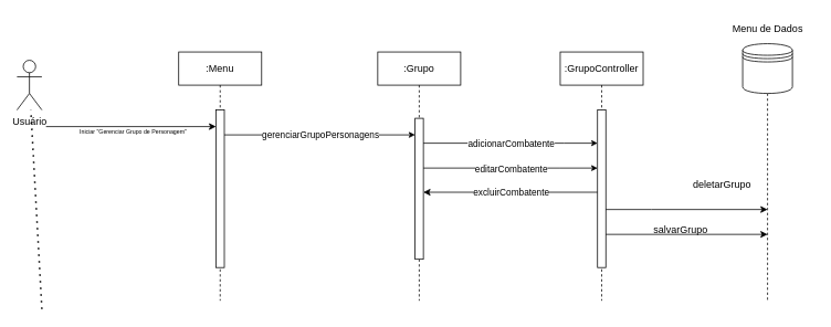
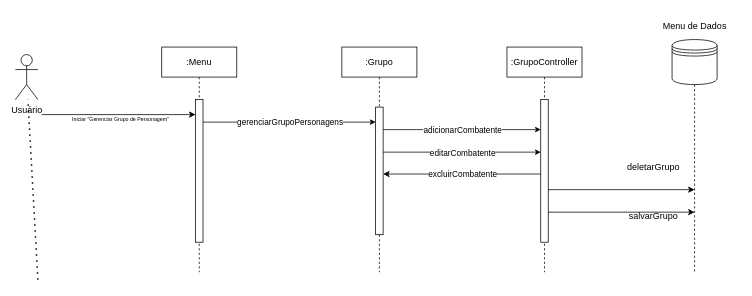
  <mxCell id="0" />
  <mxCell id="1" parent="0" />
  <mxCell id="2" value=":Menu" style="shape=umlLifeline;perimeter=lifelinePerimeter;whiteSpace=wrap;html=1;container=0;dropTarget=0;collapsible=0;recursiveResize=0;outlineConnect=0;portConstraint=eastwest;newEdgeStyle={&quot;edgeStyle&quot;:&quot;elbowEdgeStyle&quot;,&quot;elbow&quot;:&quot;vertical&quot;,&quot;curved&quot;:0,&quot;rounded&quot;:0};" parent="1" vertex="1"><mxGeometry x="215" y="62" width="100" height="300" as="geometry" /></mxCell>
  <mxCell id="3" value="" style="html=1;points=[];perimeter=orthogonalPerimeter;outlineConnect=0;targetShapes=umlLifeline;portConstraint=eastwest;newEdgeStyle={&quot;edgeStyle&quot;:&quot;elbowEdgeStyle&quot;,&quot;elbow&quot;:&quot;vertical&quot;,&quot;curved&quot;:0,&quot;rounded&quot;:0};" parent="2" vertex="1"><mxGeometry x="45" y="70" width="10" height="190" as="geometry" /></mxCell>
  <mxCell id="4" value=":Grupo" style="shape=umlLifeline;perimeter=lifelinePerimeter;whiteSpace=wrap;html=1;container=0;dropTarget=0;collapsible=0;recursiveResize=0;outlineConnect=0;portConstraint=eastwest;newEdgeStyle={&quot;edgeStyle&quot;:&quot;elbowEdgeStyle&quot;,&quot;elbow&quot;:&quot;vertical&quot;,&quot;curved&quot;:0,&quot;rounded&quot;:0};" parent="1" vertex="1"><mxGeometry x="455" y="62" width="100" height="300" as="geometry" /></mxCell>
  <mxCell id="5" value="" style="html=1;points=[];perimeter=orthogonalPerimeter;outlineConnect=0;targetShapes=umlLifeline;portConstraint=eastwest;newEdgeStyle={&quot;edgeStyle&quot;:&quot;elbowEdgeStyle&quot;,&quot;elbow&quot;:&quot;vertical&quot;,&quot;curved&quot;:0,&quot;rounded&quot;:0};" parent="4" vertex="1"><mxGeometry x="45" y="80" width="10" height="170" as="geometry" /></mxCell>
  <mxCell id="6" value=":GrupoController" style="shape=umlLifeline;perimeter=lifelinePerimeter;whiteSpace=wrap;html=1;container=0;dropTarget=0;collapsible=0;recursiveResize=0;outlineConnect=0;portConstraint=eastwest;newEdgeStyle={&quot;edgeStyle&quot;:&quot;elbowEdgeStyle&quot;,&quot;elbow&quot;:&quot;vertical&quot;,&quot;curved&quot;:0,&quot;rounded&quot;:0};" vertex="1" parent="1"><mxGeometry x="675" y="62" width="100" height="300" as="geometry" /></mxCell>
  <mxCell id="7" value="" style="html=1;points=[];perimeter=orthogonalPerimeter;outlineConnect=0;targetShapes=umlLifeline;portConstraint=eastwest;newEdgeStyle={&quot;edgeStyle&quot;:&quot;elbowEdgeStyle&quot;,&quot;elbow&quot;:&quot;vertical&quot;,&quot;curved&quot;:0,&quot;rounded&quot;:0};" vertex="1" parent="6"><mxGeometry x="45" y="70" width="10" height="190" as="geometry" /></mxCell>
  <mxCell id="8" value="" style="endArrow=classic;html=1;rounded=0;targetPerimeterSpacing=0;endSize=5;jumpStyle=none;jumpSize=5;strokeColor=default;align=center;" edge="1" parent="1" source="3" target="5"><mxGeometry width="50" height="50" relative="1" as="geometry"><mxPoint x="290" y="152" as="sourcePoint" /><mxPoint x="495" y="152" as="targetPoint" /><Array as="points"><mxPoint x="455" y="162" /></Array></mxGeometry></mxCell>
  <mxCell id="9" value="gerenciarGrupoPersonagens" style="edgeLabel;html=1;align=center;verticalAlign=middle;resizable=0;points=[];" vertex="1" connectable="0" parent="8"><mxGeometry x="-0.004" relative="1" as="geometry"><mxPoint as="offset" /></mxGeometry></mxCell>
  <mxCell id="10" value="D" style="endArrow=classic;html=1;rounded=0;targetPerimeterSpacing=0;endSize=5;jumpStyle=none;jumpSize=5;strokeColor=default;align=center;" edge="1" parent="1"><mxGeometry width="50" height="50" relative="1" as="geometry"><mxPoint x="510" y="202" as="sourcePoint" /><mxPoint x="720" y="202" as="targetPoint" /><Array as="points"><mxPoint x="675" y="202" /></Array></mxGeometry></mxCell>
  <mxCell id="11" value="editarCombatente" style="edgeLabel;html=1;align=center;verticalAlign=middle;resizable=0;points=[];" vertex="1" connectable="0" parent="10"><mxGeometry x="-0.004" relative="1" as="geometry"><mxPoint as="offset" /></mxGeometry></mxCell>
  <mxCell id="12" value="" style="endArrow=none;html=1;rounded=0;targetPerimeterSpacing=0;endSize=5;jumpStyle=none;jumpSize=5;strokeColor=default;align=center;startArrow=classic;startFill=1;" edge="1" parent="1"><mxGeometry width="50" height="50" relative="1" as="geometry"><mxPoint x="510" y="231.17" as="sourcePoint" /><mxPoint x="720" y="231.17" as="targetPoint" /></mxGeometry></mxCell>
  <mxCell id="13" value="excluirCombatente" style="edgeLabel;html=1;align=center;verticalAlign=middle;resizable=0;points=[];" vertex="1" connectable="0" parent="12"><mxGeometry x="-0.004" relative="1" as="geometry"><mxPoint as="offset" /></mxGeometry></mxCell>
  <mxCell id="14" value="" style="endArrow=classic;html=1;rounded=0;" edge="1" parent="1" source="7"><mxGeometry width="50" height="50" relative="1" as="geometry"><mxPoint x="510" y="282" as="sourcePoint" /><mxPoint x="925" y="282" as="targetPoint" /></mxGeometry></mxCell>
- <mxCell id="15" value="salvarGrupo" style="text;html=1;align=center;verticalAlign=middle;resizable=0;points=[];autosize=1;strokeColor=none;fillColor=none;" vertex="1" parent="1"><mxGeometry x="775" y="262" width="90" height="30" as="geometry" /></mxCell>
+ <mxCell id="15" value="salvarGrupo" style="text;html=1;align=center;verticalAlign=middle;resizable=0;points=[];autosize=1;strokeColor=none;fillColor=none;" vertex="1" parent="1"><mxGeometry x="825" y="272" width="90" height="30" as="geometry" /></mxCell>
  <mxCell id="16" value="" style="endArrow=classic;html=1;rounded=0;" edge="1" parent="1" source="7"><mxGeometry width="50" height="50" relative="1" as="geometry"><mxPoint x="735" y="252" as="sourcePoint" /><mxPoint x="925" y="252" as="targetPoint" /><Array as="points"><mxPoint x="785" y="252" /></Array></mxGeometry></mxCell>
  <mxCell id="17" value="deletarGrupo" style="text;html=1;align=center;verticalAlign=middle;resizable=0;points=[];autosize=1;strokeColor=none;fillColor=none;" vertex="1" parent="1"><mxGeometry x="825" y="207" width="90" height="30" as="geometry" /></mxCell>
  <mxCell id="18" value="D" style="endArrow=classic;html=1;rounded=0;targetPerimeterSpacing=0;endSize=5;jumpStyle=none;jumpSize=5;strokeColor=default;align=center;" edge="1" parent="1" source="5" target="7"><mxGeometry width="50" height="50" relative="1" as="geometry"><mxPoint x="515" y="172" as="sourcePoint" /><mxPoint x="715" y="172" as="targetPoint" /><Array as="points"><mxPoint x="680" y="172" /></Array></mxGeometry></mxCell>
  <mxCell id="19" value="adicionarCombatente" style="edgeLabel;html=1;align=center;verticalAlign=middle;resizable=0;points=[];" vertex="1" connectable="0" parent="18"><mxGeometry x="-0.004" relative="1" as="geometry"><mxPoint as="offset" /></mxGeometry></mxCell>
  <mxCell id="20" value="Usuário" style="shape=umlActor;verticalLabelPosition=bottom;verticalAlign=top;html=1;outlineConnect=0;" vertex="1" parent="1"><mxGeometry x="20" y="72" width="30" height="60" as="geometry" /></mxCell>
  <mxCell id="21" value="" style="endArrow=none;dashed=1;html=1;dashPattern=1 3;strokeWidth=2;rounded=0;" edge="1" parent="1" target="20"><mxGeometry width="50" height="50" relative="1" as="geometry"><mxPoint x="50" y="372" as="sourcePoint" /><mxPoint x="235" y="122" as="targetPoint" /></mxGeometry></mxCell>
  <mxCell id="22" value="" style="endArrow=classic;html=1;rounded=0;" edge="1" parent="1" target="3"><mxGeometry width="50" height="50" relative="1" as="geometry"><mxPoint x="55" y="152" as="sourcePoint" /><mxPoint x="264" y="152" as="targetPoint" /></mxGeometry></mxCell>
  <mxCell id="23" value="&lt;font style=&quot;font-size: 7px;&quot;&gt;Iniciar &quot;Gerenciar Grupo de Personagem&quot;&lt;/font&gt;" style="text;html=1;align=center;verticalAlign=middle;resizable=0;points=[];autosize=1;strokeColor=none;fillColor=none;" vertex="1" parent="1"><mxGeometry x="85" y="142" width="150" height="30" as="geometry" /></mxCell>
  <mxCell id="24" style="edgeStyle=orthogonalEdgeStyle;rounded=0;orthogonalLoop=1;jettySize=auto;html=1;endArrow=none;startFill=0;startArrow=none;dashed=1;" edge="1" parent="1" source="25"><mxGeometry relative="1" as="geometry"><mxPoint x="925" y="363.371" as="targetPoint" /></mxGeometry></mxCell>
  <mxCell id="25" value="" style="shape=datastore;whiteSpace=wrap;html=1;" vertex="1" parent="1"><mxGeometry x="895" y="52" width="60" height="60" as="geometry" /></mxCell>
  <mxCell id="26" value="Menu de Dados" style="text;html=1;align=center;verticalAlign=middle;resizable=0;points=[];autosize=1;strokeColor=none;fillColor=none;" vertex="1" parent="1"><mxGeometry x="870" y="20" width="110" height="30" as="geometry" /></mxCell>
